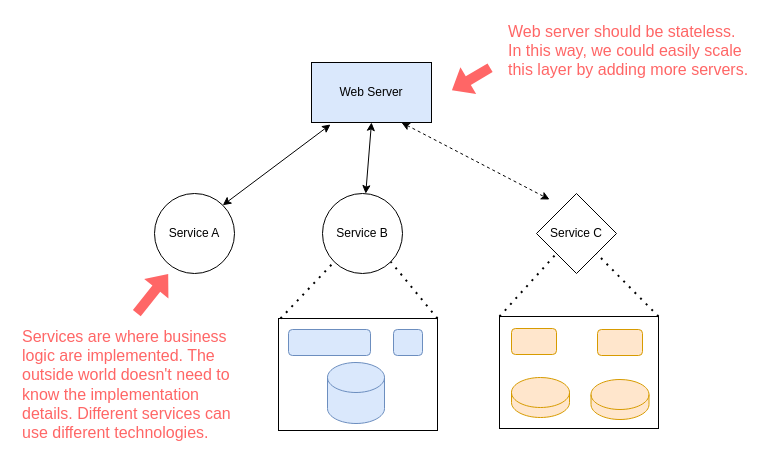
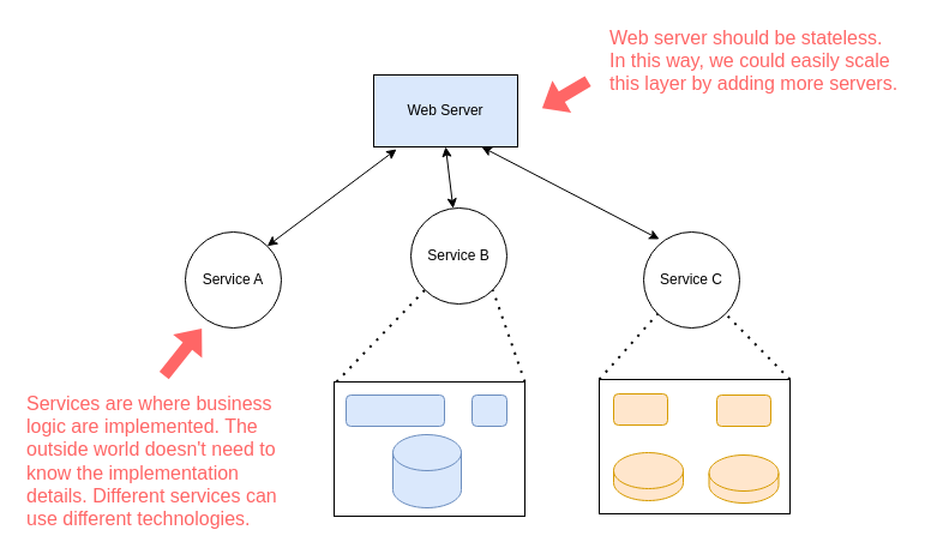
  <mxCell id="0" />
  <mxCell id="1" parent="0" />
  <mxCell id="2" value="Web Server" style="rounded=0;whiteSpace=wrap;html=1;fillColor=#dae8fc;" vertex="1" parent="1"><mxGeometry x="311" y="62" width="120" height="60" as="geometry" /></mxCell>
  <mxCell id="3" value="Service A" style="ellipse;whiteSpace=wrap;html=1;aspect=fixed;" vertex="1" parent="1"><mxGeometry x="154" y="193" width="80" height="80" as="geometry" /></mxCell>
- <mxCell id="4" value="Service B" style="ellipse;whiteSpace=wrap;html=1;aspect=fixed;" vertex="1" parent="1"><mxGeometry x="322" y="193" width="80" height="80" as="geometry" /></mxCell>
- <mxCell id="5" value="Service C" style="rhombus;whiteSpace=wrap;html=1;aspect=fixed;" vertex="1" parent="1"><mxGeometry x="536" y="193" width="80" height="80" as="geometry" /></mxCell>
+ <mxCell id="4" value="Service B" style="ellipse;whiteSpace=wrap;html=1;aspect=fixed;" vertex="1" parent="1"><mxGeometry x="342" y="173" width="80" height="80" as="geometry" /></mxCell>
+ <mxCell id="5" value="Service C" style="ellipse;whiteSpace=wrap;html=1;aspect=fixed;" vertex="1" parent="1"><mxGeometry x="536" y="193" width="80" height="80" as="geometry" /></mxCell>
  <mxCell id="6" value="" style="endArrow=classic;html=1;entryX=1;entryY=0;entryDx=0;entryDy=0;startArrow=classic;startFill=1;" edge="1" parent="1" target="3"><mxGeometry width="50" height="50" relative="1" as="geometry"><mxPoint x="330" y="124" as="sourcePoint" /><mxPoint x="254" y="201" as="targetPoint" /></mxGeometry></mxCell>
  <mxCell id="7" value="" style="endArrow=classic;html=1;exitX=0.5;exitY=1;exitDx=0;exitDy=0;startArrow=classic;startFill=1;" edge="1" parent="1" source="2" target="4"><mxGeometry width="50" height="50" relative="1" as="geometry"><mxPoint x="363" y="126" as="sourcePoint" /><mxPoint x="232.284" y="214.716" as="targetPoint" /></mxGeometry></mxCell>
- <mxCell id="8" value="" style="endArrow=classic;html=1;entryX=0.163;entryY=0.075;entryDx=0;entryDy=0;entryPerimeter=0;exitX=0.75;exitY=1;exitDx=0;exitDy=0;startArrow=classic;startFill=1;dashed=1;" edge="1" parent="1" source="2" target="5"><mxGeometry width="50" height="50" relative="1" as="geometry"><mxPoint x="373" y="136" as="sourcePoint" /><mxPoint x="372.374" y="203.002" as="targetPoint" /></mxGeometry></mxCell>
+ <mxCell id="8" value="" style="endArrow=classic;html=1;entryX=0.163;entryY=0.075;entryDx=0;entryDy=0;entryPerimeter=0;exitX=0.75;exitY=1;exitDx=0;exitDy=0;startArrow=classic;startFill=1;" edge="1" parent="1" source="2" target="5"><mxGeometry width="50" height="50" relative="1" as="geometry"><mxPoint x="373" y="136" as="sourcePoint" /><mxPoint x="372.374" y="203.002" as="targetPoint" /></mxGeometry></mxCell>
  <mxCell id="9" value="&lt;div align=&quot;left&quot;&gt;&lt;font style=&quot;font-size: 16px&quot; color=&quot;#FF6666&quot;&gt;Web server should be stateless. In this way, we could easily scale this layer by adding more servers.&lt;/font&gt;&lt;br&gt;&lt;/div&gt;" style="rounded=0;whiteSpace=wrap;html=1;align=left;strokeColor=none;" vertex="1" parent="1"><mxGeometry x="506" y="20" width="243" height="60" as="geometry" /></mxCell>
  <mxCell id="10" value="" style="shape=flexArrow;endArrow=classic;html=1;strokeColor=none;fillColor=#FF6666;" edge="1" parent="1"><mxGeometry width="50" height="50" relative="1" as="geometry"><mxPoint x="490" y="67" as="sourcePoint" /><mxPoint x="451" y="90" as="targetPoint" /></mxGeometry></mxCell>
  <mxCell id="11" value="&lt;font style=&quot;font-size: 16px&quot; color=&quot;#FF6666&quot;&gt;Services are where business logic are implemented. The outside world doesn't need to know the implementation details. Different services can use different technologies.&lt;br&gt;&lt;/font&gt;" style="rounded=0;whiteSpace=wrap;html=1;align=left;strokeColor=none;fillColor=none;" vertex="1" parent="1"><mxGeometry x="20" y="354" width="229" height="60" as="geometry" /></mxCell>
  <mxCell id="12" value="" style="shape=flexArrow;endArrow=classic;html=1;strokeColor=none;fillColor=#FF6666;" edge="1" parent="1"><mxGeometry width="50" height="50" relative="1" as="geometry"><mxPoint x="136" y="313" as="sourcePoint" /><mxPoint x="168" y="273" as="targetPoint" /></mxGeometry></mxCell>
  <mxCell id="13" value="" style="rounded=0;whiteSpace=wrap;html=1;" vertex="1" parent="1"><mxGeometry x="278" y="318" width="159" height="112" as="geometry" /></mxCell>
  <mxCell id="14" value="" style="shape=cylinder3;whiteSpace=wrap;html=1;boundedLbl=1;backgroundOutline=1;size=15;fillColor=#dae8fc;strokeColor=#6c8ebf;" vertex="1" parent="1"><mxGeometry x="327" y="362" width="57" height="61" as="geometry" /></mxCell>
  <mxCell id="15" value="" style="rounded=1;whiteSpace=wrap;html=1;fillColor=#dae8fc;strokeColor=#6c8ebf;" vertex="1" parent="1"><mxGeometry x="288" y="329" width="82" height="26" as="geometry" /></mxCell>
  <mxCell id="16" value="" style="rounded=1;whiteSpace=wrap;html=1;fillColor=#dae8fc;strokeColor=#6c8ebf;" vertex="1" parent="1"><mxGeometry x="393" y="329" width="29" height="26" as="geometry" /></mxCell>
  <mxCell id="17" value="" style="rounded=0;whiteSpace=wrap;html=1;" vertex="1" parent="1"><mxGeometry x="499" y="316" width="159" height="112" as="geometry" /></mxCell>
  <mxCell id="18" value="" style="rounded=1;whiteSpace=wrap;html=1;fillColor=#ffe6cc;strokeColor=#d79b00;" vertex="1" parent="1"><mxGeometry x="511" y="328" width="45" height="26" as="geometry" /></mxCell>
  <mxCell id="19" value="" style="rounded=1;whiteSpace=wrap;html=1;fillColor=#ffe6cc;strokeColor=#d79b00;" vertex="1" parent="1"><mxGeometry x="597" y="329" width="45" height="26" as="geometry" /></mxCell>
  <mxCell id="20" value="" style="shape=cylinder3;whiteSpace=wrap;html=1;boundedLbl=1;backgroundOutline=1;size=15;fillColor=#ffe6cc;strokeColor=#d79b00;" vertex="1" parent="1"><mxGeometry x="511" y="377" width="58" height="40" as="geometry" /></mxCell>
  <mxCell id="21" value="" style="shape=cylinder3;whiteSpace=wrap;html=1;boundedLbl=1;backgroundOutline=1;size=15;fillColor=#ffe6cc;strokeColor=#d79b00;" vertex="1" parent="1"><mxGeometry x="590.5" y="379" width="58" height="40" as="geometry" /></mxCell>
  <mxCell id="22" value="" style="endArrow=none;dashed=1;html=1;dashPattern=1 3;strokeWidth=2;fillColor=#FF6666;entryX=0;entryY=1;entryDx=0;entryDy=0;" edge="1" parent="1" target="4"><mxGeometry width="50" height="50" relative="1" as="geometry"><mxPoint x="280" y="318" as="sourcePoint" /><mxPoint x="330" y="268" as="targetPoint" /></mxGeometry></mxCell>
  <mxCell id="23" value="" style="endArrow=none;dashed=1;html=1;dashPattern=1 3;strokeWidth=2;fillColor=#FF6666;entryX=1;entryY=1;entryDx=0;entryDy=0;exitX=1;exitY=0;exitDx=0;exitDy=0;" edge="1" parent="1" source="13" target="4"><mxGeometry width="50" height="50" relative="1" as="geometry"><mxPoint x="290" y="328" as="sourcePoint" /><mxPoint x="343.716" y="271.284" as="targetPoint" /></mxGeometry></mxCell>
  <mxCell id="24" value="" style="endArrow=none;dashed=1;html=1;dashPattern=1 3;strokeWidth=2;fillColor=#FF6666;entryX=1;entryY=1;entryDx=0;entryDy=0;exitX=1;exitY=0;exitDx=0;exitDy=0;" edge="1" parent="1" source="17" target="5"><mxGeometry width="50" height="50" relative="1" as="geometry"><mxPoint x="658" y="303.72" as="sourcePoint" /><mxPoint x="611.284" y="247.004" as="targetPoint" /></mxGeometry></mxCell>
  <mxCell id="25" value="" style="endArrow=none;dashed=1;html=1;dashPattern=1 3;strokeWidth=2;fillColor=#FF6666;entryX=0;entryY=1;entryDx=0;entryDy=0;exitX=0;exitY=0;exitDx=0;exitDy=0;" edge="1" parent="1" source="17" target="5"><mxGeometry width="50" height="50" relative="1" as="geometry"><mxPoint x="668" y="326" as="sourcePoint" /><mxPoint x="614.284" y="271.284" as="targetPoint" /></mxGeometry></mxCell>
